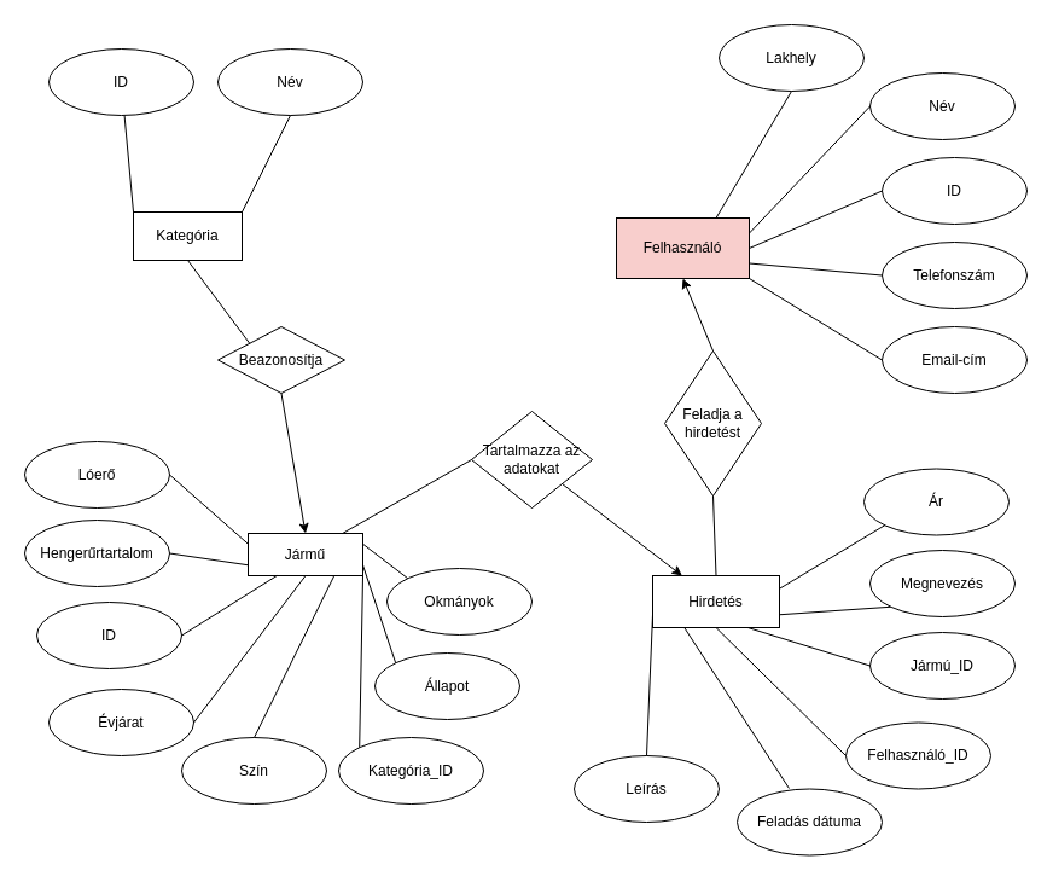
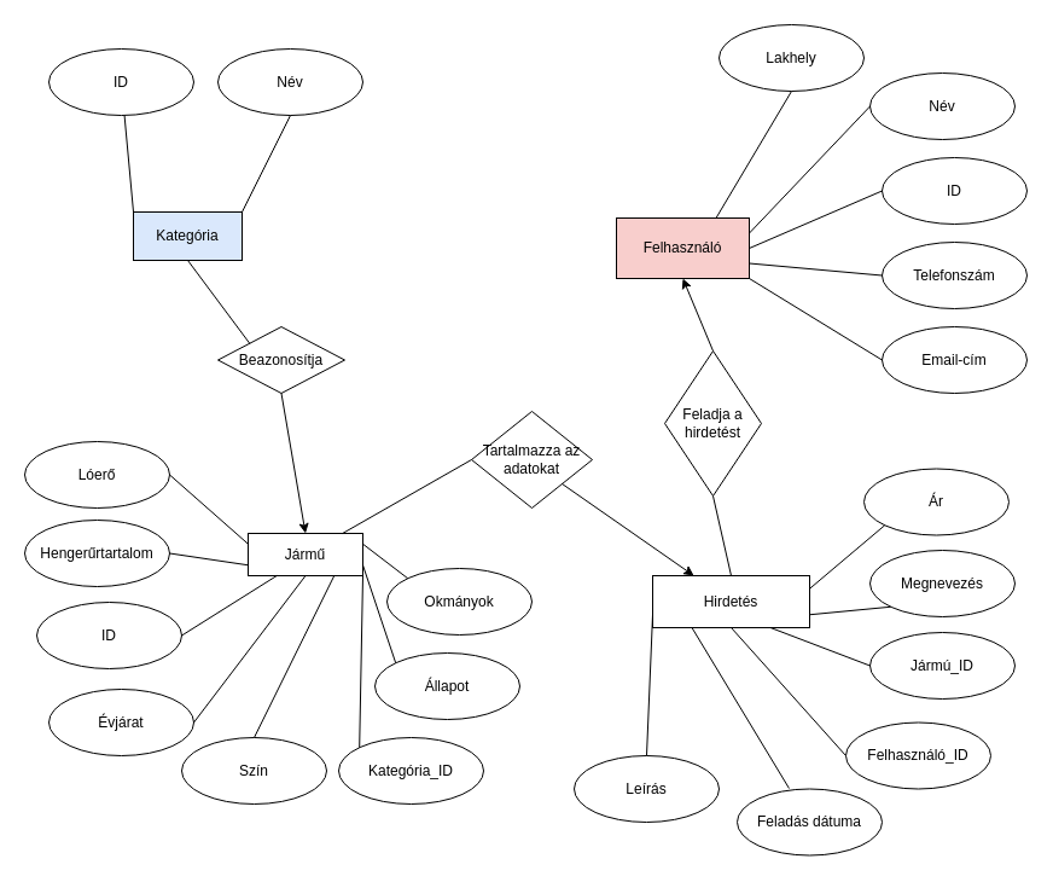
  <mxCell id="0" />
  <mxCell id="1" parent="0" />
- <mxCell id="2" value="Kategória" style="rounded=0;whiteSpace=wrap;html=1;" vertex="1" parent="1"><mxGeometry x="110" y="175" width="90" height="40" as="geometry" /></mxCell>
+ <mxCell id="2" value="Kategória" style="rounded=0;whiteSpace=wrap;html=1;fillColor=#dae8fc;" vertex="1" parent="1"><mxGeometry x="110" y="175" width="90" height="40" as="geometry" /></mxCell>
  <mxCell id="3" value="" style="endArrow=none;html=1;rounded=0;exitX=1;exitY=0;exitDx=0;exitDy=0;entryX=0.5;entryY=1;entryDx=0;entryDy=0;" edge="1" parent="1" source="2" target="20"><mxGeometry width="50" height="50" relative="1" as="geometry"><mxPoint x="410" y="420" as="sourcePoint" /><mxPoint x="240" y="100" as="targetPoint" /></mxGeometry></mxCell>
  <mxCell id="4" value="" style="endArrow=none;html=1;rounded=0;exitX=0;exitY=0;exitDx=0;exitDy=0;" edge="1" parent="1" source="2" target="21"><mxGeometry width="50" height="50" relative="1" as="geometry"><mxPoint x="410" y="420" as="sourcePoint" /><mxPoint x="110" y="100" as="targetPoint" /></mxGeometry></mxCell>
  <mxCell id="5" value="Felhasználó" style="rounded=0;whiteSpace=wrap;html=1;fillColor=#f8cecc;" vertex="1" parent="1"><mxGeometry x="510" y="180" width="110" height="50" as="geometry" /></mxCell>
  <mxCell id="6" value="Jármű" style="rounded=0;whiteSpace=wrap;html=1;fillColor=none;" vertex="1" parent="1"><mxGeometry x="205" y="441" width="95" height="35" as="geometry" /></mxCell>
  <mxCell id="7" value="Szín" style="ellipse;whiteSpace=wrap;html=1;fillColor=none;" vertex="1" parent="1"><mxGeometry x="150" y="610" width="120" height="55" as="geometry" /></mxCell>
- <mxCell id="8" value="Hirdetés" style="rounded=0;whiteSpace=wrap;html=1;fillColor=none;" vertex="1" parent="1"><mxGeometry x="540" y="476" width="105" height="43" as="geometry" /></mxCell>
+ <mxCell id="8" value="Hirdetés" style="rounded=0;whiteSpace=wrap;html=1;fillColor=none;" vertex="1" parent="1"><mxGeometry x="540" y="476" width="130" height="43" as="geometry" /></mxCell>
  <mxCell id="9" value="ID" style="ellipse;whiteSpace=wrap;html=1;fillColor=none;" vertex="1" parent="1"><mxGeometry x="730" y="130" width="120" height="55" as="geometry" /></mxCell>
  <mxCell id="10" value="Kategória_ID" style="ellipse;whiteSpace=wrap;html=1;fillColor=none;" vertex="1" parent="1"><mxGeometry x="280" y="610" width="120" height="55" as="geometry" /></mxCell>
  <mxCell id="11" value="Évjárat" style="ellipse;whiteSpace=wrap;html=1;fillColor=none;" vertex="1" parent="1"><mxGeometry x="40" y="570" width="120" height="55" as="geometry" /></mxCell>
  <mxCell id="12" value="Megnevezés" style="ellipse;whiteSpace=wrap;html=1;fillColor=none;" vertex="1" parent="1"><mxGeometry x="720" y="455" width="120" height="55" as="geometry" /></mxCell>
  <mxCell id="13" value="Jármú_ID&lt;span style=&quot;color: rgba(0 , 0 , 0 , 0) ; font-family: monospace ; font-size: 0px&quot;&gt;%3CmxGraphModel%3E%3Croot%3E%3CmxCell%20id%3D%220%22%2F%3E%3CmxCell%20id%3D%221%22%20parent%3D%220%22%2F%3E%3CmxCell%20id%3D%222%22%20value%3D%22Sz%C3%ADn%22%20style%3D%22ellipse%3BwhiteSpace%3Dwrap%3Bhtml%3D1%3BfillColor%3Dnone%3B%22%20vertex%3D%221%22%20parent%3D%221%22%3E%3CmxGeometry%20x%3D%22160%22%20y%3D%22610%22%20width%3D%22120%22%20height%3D%2255%22%20as%3D%22geometry%22%2F%3E%3C%2FmxCell%3E%3C%2Froot%3E%3C%2FmxGraphModel%3E&lt;/span&gt;" style="ellipse;whiteSpace=wrap;html=1;fillColor=none;" vertex="1" parent="1"><mxGeometry x="720" y="523" width="120" height="55" as="geometry" /></mxCell>
  <mxCell id="14" value="Felhasználó_ID" style="ellipse;whiteSpace=wrap;html=1;fillColor=none;" vertex="1" parent="1"><mxGeometry x="700" y="597.5" width="120" height="55" as="geometry" /></mxCell>
  <mxCell id="15" value="Lóerő" style="ellipse;whiteSpace=wrap;html=1;fillColor=none;" vertex="1" parent="1"><mxGeometry x="20" y="365" width="120" height="55" as="geometry" /></mxCell>
  <mxCell id="16" value="Hengerűrtartalom" style="ellipse;whiteSpace=wrap;html=1;fillColor=none;" vertex="1" parent="1"><mxGeometry x="20" y="430" width="120" height="55" as="geometry" /></mxCell>
  <mxCell id="17" value="ID" style="ellipse;whiteSpace=wrap;html=1;fillColor=none;" vertex="1" parent="1"><mxGeometry x="30" y="498" width="120" height="55" as="geometry" /></mxCell>
  <mxCell id="18" value="Email-cím" style="ellipse;whiteSpace=wrap;html=1;fillColor=none;" vertex="1" parent="1"><mxGeometry x="730" y="270" width="120" height="55" as="geometry" /></mxCell>
  <mxCell id="19" value="Lakhely" style="ellipse;whiteSpace=wrap;html=1;fillColor=none;" vertex="1" parent="1"><mxGeometry x="595" y="20" width="120" height="55" as="geometry" /></mxCell>
  <mxCell id="20" value="Név" style="ellipse;whiteSpace=wrap;html=1;fillColor=none;" vertex="1" parent="1"><mxGeometry x="180" y="40" width="120" height="55" as="geometry" /></mxCell>
  <mxCell id="21" value="ID" style="ellipse;whiteSpace=wrap;html=1;fillColor=none;" vertex="1" parent="1"><mxGeometry x="40" y="40" width="120" height="55" as="geometry" /></mxCell>
  <mxCell id="22" value="Név" style="ellipse;whiteSpace=wrap;html=1;fillColor=none;" vertex="1" parent="1"><mxGeometry x="720" y="60" width="120" height="55" as="geometry" /></mxCell>
  <mxCell id="23" value="Telefonszám" style="ellipse;whiteSpace=wrap;html=1;fillColor=none;" vertex="1" parent="1"><mxGeometry x="730" y="200" width="120" height="55" as="geometry" /></mxCell>
  <mxCell id="24" value="Feladás dátuma" style="ellipse;whiteSpace=wrap;html=1;fillColor=none;" vertex="1" parent="1"><mxGeometry x="610" y="652.5" width="120" height="55" as="geometry" /></mxCell>
  <mxCell id="25" value="Leírás" style="ellipse;whiteSpace=wrap;html=1;fillColor=none;" vertex="1" parent="1"><mxGeometry x="475" y="625" width="120" height="55" as="geometry" /></mxCell>
  <mxCell id="26" value="Állapot" style="ellipse;whiteSpace=wrap;html=1;fillColor=none;" vertex="1" parent="1"><mxGeometry x="310" y="540" width="120" height="55" as="geometry" /></mxCell>
  <mxCell id="27" value="Okmányok" style="ellipse;whiteSpace=wrap;html=1;fillColor=none;" vertex="1" parent="1"><mxGeometry x="320" y="470" width="120" height="55" as="geometry" /></mxCell>
  <mxCell id="28" value="Ár" style="ellipse;whiteSpace=wrap;html=1;fillColor=none;" vertex="1" parent="1"><mxGeometry x="715" y="387.5" width="120" height="55" as="geometry" /></mxCell>
  <mxCell id="29" value="" style="endArrow=none;html=1;rounded=0;exitX=1;exitY=0.5;exitDx=0;exitDy=0;entryX=0;entryY=0.25;entryDx=0;entryDy=0;" edge="1" parent="1" source="15" target="6"><mxGeometry width="50" height="50" relative="1" as="geometry"><mxPoint x="210" y="185" as="sourcePoint" /><mxPoint x="250" y="105" as="targetPoint" /></mxGeometry></mxCell>
  <mxCell id="30" value="" style="endArrow=none;html=1;rounded=0;exitX=1;exitY=0.5;exitDx=0;exitDy=0;entryX=0;entryY=0.75;entryDx=0;entryDy=0;" edge="1" parent="1" source="16" target="6"><mxGeometry width="50" height="50" relative="1" as="geometry"><mxPoint x="150" y="402.5" as="sourcePoint" /><mxPoint x="180" y="410" as="targetPoint" /></mxGeometry></mxCell>
  <mxCell id="31" value="" style="endArrow=none;html=1;rounded=0;exitX=1;exitY=0.5;exitDx=0;exitDy=0;entryX=0.25;entryY=1;entryDx=0;entryDy=0;" edge="1" parent="1" source="17" target="6"><mxGeometry width="50" height="50" relative="1" as="geometry"><mxPoint x="150" y="467.5" as="sourcePoint" /><mxPoint x="190" y="421" as="targetPoint" /></mxGeometry></mxCell>
  <mxCell id="32" value="" style="endArrow=none;html=1;rounded=0;exitX=1;exitY=0.5;exitDx=0;exitDy=0;entryX=0.5;entryY=1;entryDx=0;entryDy=0;" edge="1" parent="1" source="11" target="6"><mxGeometry width="50" height="50" relative="1" as="geometry"><mxPoint x="160" y="535.5" as="sourcePoint" /><mxPoint x="213.75" y="430" as="targetPoint" /></mxGeometry></mxCell>
  <mxCell id="33" value="" style="endArrow=none;html=1;rounded=0;exitX=0.5;exitY=0;exitDx=0;exitDy=0;entryX=0.75;entryY=1;entryDx=0;entryDy=0;" edge="1" parent="1" source="7" target="6"><mxGeometry width="50" height="50" relative="1" as="geometry"><mxPoint x="170" y="607.5" as="sourcePoint" /><mxPoint x="237.5" y="430" as="targetPoint" /></mxGeometry></mxCell>
  <mxCell id="34" value="" style="endArrow=none;html=1;rounded=0;exitX=0;exitY=0;exitDx=0;exitDy=0;entryX=1;entryY=1;entryDx=0;entryDy=0;" edge="1" parent="1" source="10" target="6"><mxGeometry width="50" height="50" relative="1" as="geometry"><mxPoint x="220" y="620" as="sourcePoint" /><mxPoint x="261.25" y="430" as="targetPoint" /></mxGeometry></mxCell>
  <mxCell id="35" value="" style="endArrow=none;html=1;rounded=0;exitX=0;exitY=0;exitDx=0;exitDy=0;entryX=1;entryY=0.75;entryDx=0;entryDy=0;" edge="1" parent="1" source="26" target="6"><mxGeometry width="50" height="50" relative="1" as="geometry"><mxPoint x="307.186" y="628.234" as="sourcePoint" /><mxPoint x="285" y="400" as="targetPoint" /></mxGeometry></mxCell>
  <mxCell id="36" value="" style="endArrow=none;html=1;rounded=0;exitX=0;exitY=0;exitDx=0;exitDy=0;entryX=1;entryY=0.25;entryDx=0;entryDy=0;" edge="1" parent="1" source="27" target="6"><mxGeometry width="50" height="50" relative="1" as="geometry"><mxPoint x="317.186" y="638.234" as="sourcePoint" /><mxPoint x="295" y="440" as="targetPoint" /></mxGeometry></mxCell>
  <mxCell id="37" value="" style="endArrow=none;html=1;rounded=0;exitX=0.5;exitY=0;exitDx=0;exitDy=0;entryX=0;entryY=0.75;entryDx=0;entryDy=0;" edge="1" parent="1" source="25" target="8"><mxGeometry width="50" height="50" relative="1" as="geometry"><mxPoint x="327.186" y="648.234" as="sourcePoint" /><mxPoint x="305" y="450" as="targetPoint" /></mxGeometry></mxCell>
  <mxCell id="38" value="" style="endArrow=none;html=1;rounded=0;exitX=0.358;exitY=-0.009;exitDx=0;exitDy=0;entryX=0.25;entryY=1;entryDx=0;entryDy=0;exitPerimeter=0;" edge="1" parent="1" source="24" target="8"><mxGeometry width="50" height="50" relative="1" as="geometry"><mxPoint x="545" y="635" as="sourcePoint" /><mxPoint x="560" y="518.25" as="targetPoint" /></mxGeometry></mxCell>
  <mxCell id="39" value="" style="endArrow=none;html=1;rounded=0;exitX=0;exitY=0.5;exitDx=0;exitDy=0;entryX=0.5;entryY=1;entryDx=0;entryDy=0;" edge="1" parent="1" source="14" target="8"><mxGeometry width="50" height="50" relative="1" as="geometry"><mxPoint x="662.96" y="662.005" as="sourcePoint" /><mxPoint x="592.5" y="529" as="targetPoint" /></mxGeometry></mxCell>
  <mxCell id="40" value="" style="endArrow=none;html=1;rounded=0;exitX=0;exitY=0.5;exitDx=0;exitDy=0;entryX=0.75;entryY=1;entryDx=0;entryDy=0;" edge="1" parent="1" source="13" target="8"><mxGeometry width="50" height="50" relative="1" as="geometry"><mxPoint x="710" y="635" as="sourcePoint" /><mxPoint x="625" y="529" as="targetPoint" /></mxGeometry></mxCell>
  <mxCell id="41" value="" style="endArrow=none;html=1;rounded=0;exitX=0;exitY=1;exitDx=0;exitDy=0;entryX=1;entryY=0.75;entryDx=0;entryDy=0;" edge="1" parent="1" source="12" target="8"><mxGeometry width="50" height="50" relative="1" as="geometry"><mxPoint x="730" y="560.5" as="sourcePoint" /><mxPoint x="657.5" y="529" as="targetPoint" /></mxGeometry></mxCell>
  <mxCell id="42" value="" style="endArrow=none;html=1;rounded=0;exitX=0;exitY=1;exitDx=0;exitDy=0;entryX=1;entryY=0.25;entryDx=0;entryDy=0;" edge="1" parent="1" source="28" target="8"><mxGeometry width="50" height="50" relative="1" as="geometry"><mxPoint x="747.186" y="511.766" as="sourcePoint" /><mxPoint x="690" y="518.25" as="targetPoint" /></mxGeometry></mxCell>
  <mxCell id="43" value="" style="endArrow=none;html=1;rounded=0;exitX=1;exitY=1;exitDx=0;exitDy=0;entryX=0;entryY=0.5;entryDx=0;entryDy=0;" edge="1" parent="1" source="5" target="18"><mxGeometry width="50" height="50" relative="1" as="geometry"><mxPoint x="757.186" y="521.766" as="sourcePoint" /><mxPoint x="700" y="528.25" as="targetPoint" /></mxGeometry></mxCell>
  <mxCell id="44" value="" style="endArrow=none;html=1;rounded=0;exitX=1;exitY=0.75;exitDx=0;exitDy=0;entryX=0;entryY=0.5;entryDx=0;entryDy=0;" edge="1" parent="1" source="5" target="23"><mxGeometry width="50" height="50" relative="1" as="geometry"><mxPoint x="630" y="240" as="sourcePoint" /><mxPoint x="740" y="307.5" as="targetPoint" /></mxGeometry></mxCell>
  <mxCell id="45" value="" style="endArrow=none;html=1;rounded=0;exitX=1;exitY=0.5;exitDx=0;exitDy=0;entryX=0;entryY=0.5;entryDx=0;entryDy=0;" edge="1" parent="1" source="5" target="9"><mxGeometry width="50" height="50" relative="1" as="geometry"><mxPoint x="630" y="227.5" as="sourcePoint" /><mxPoint x="740" y="237.5" as="targetPoint" /></mxGeometry></mxCell>
  <mxCell id="46" value="" style="endArrow=none;html=1;rounded=0;exitX=1;exitY=0.25;exitDx=0;exitDy=0;entryX=0;entryY=0.5;entryDx=0;entryDy=0;" edge="1" parent="1" source="5" target="22"><mxGeometry width="50" height="50" relative="1" as="geometry"><mxPoint x="630" y="215" as="sourcePoint" /><mxPoint x="740" y="167.5" as="targetPoint" /></mxGeometry></mxCell>
  <mxCell id="47" value="" style="endArrow=none;html=1;rounded=0;exitX=0.75;exitY=0;exitDx=0;exitDy=0;entryX=0.5;entryY=1;entryDx=0;entryDy=0;" edge="1" parent="1" source="5" target="19"><mxGeometry width="50" height="50" relative="1" as="geometry"><mxPoint x="630" y="202.5" as="sourcePoint" /><mxPoint x="730" y="97.5" as="targetPoint" /></mxGeometry></mxCell>
  <mxCell id="48" value="Feladja a hirdetést" style="rhombus;whiteSpace=wrap;html=1;fillColor=none;" vertex="1" parent="1"><mxGeometry x="550" y="290" width="80" height="120" as="geometry" /></mxCell>
  <mxCell id="49" value="" style="endArrow=classic;html=1;rounded=0;entryX=0.5;entryY=1;entryDx=0;entryDy=0;exitX=0.5;exitY=0;exitDx=0;exitDy=0;" edge="1" parent="1" source="48" target="5"><mxGeometry width="50" height="50" relative="1" as="geometry"><mxPoint x="410" y="390" as="sourcePoint" /><mxPoint x="460" y="340" as="targetPoint" /></mxGeometry></mxCell>
  <mxCell id="50" value="" style="endArrow=none;html=1;rounded=0;exitX=0.5;exitY=0;exitDx=0;exitDy=0;entryX=0.5;entryY=1;entryDx=0;entryDy=0;" edge="1" parent="1" source="8" target="48"><mxGeometry width="50" height="50" relative="1" as="geometry"><mxPoint x="410" y="390" as="sourcePoint" /><mxPoint x="460" y="340" as="targetPoint" /></mxGeometry></mxCell>
  <mxCell id="51" value="Tartalmazza az adatokat" style="rhombus;whiteSpace=wrap;html=1;fillColor=none;rotation=0;" vertex="1" parent="1"><mxGeometry x="390" y="340" width="100" height="80" as="geometry" /></mxCell>
  <mxCell id="52" value="" style="endArrow=none;html=1;rounded=0;entryX=0;entryY=0.5;entryDx=0;entryDy=0;" edge="1" parent="1" source="6" target="51"><mxGeometry width="50" height="50" relative="1" as="geometry"><mxPoint x="410" y="380" as="sourcePoint" /><mxPoint x="460" y="330" as="targetPoint" /></mxGeometry></mxCell>
  <mxCell id="53" value="" style="endArrow=classic;html=1;rounded=0;exitX=1;exitY=1;exitDx=0;exitDy=0;" edge="1" parent="1" source="51" target="8"><mxGeometry width="50" height="50" relative="1" as="geometry"><mxPoint x="410" y="380" as="sourcePoint" /><mxPoint x="460" y="330" as="targetPoint" /></mxGeometry></mxCell>
  <mxCell id="54" value="Beazonosítja" style="rhombus;whiteSpace=wrap;html=1;fillColor=none;" vertex="1" parent="1"><mxGeometry x="180" y="270" width="105" height="55" as="geometry" /></mxCell>
  <mxCell id="55" value="" style="endArrow=none;html=1;rounded=0;exitX=0;exitY=0;exitDx=0;exitDy=0;entryX=0.5;entryY=1;entryDx=0;entryDy=0;" edge="1" parent="1" source="54" target="2"><mxGeometry width="50" height="50" relative="1" as="geometry"><mxPoint x="410" y="380" as="sourcePoint" /><mxPoint x="460" y="330" as="targetPoint" /></mxGeometry></mxCell>
  <mxCell id="56" value="" style="endArrow=classic;html=1;rounded=0;exitX=0.5;exitY=1;exitDx=0;exitDy=0;entryX=0.5;entryY=0;entryDx=0;entryDy=0;" edge="1" parent="1" source="54" target="6"><mxGeometry width="50" height="50" relative="1" as="geometry"><mxPoint x="410" y="380" as="sourcePoint" /><mxPoint x="460" y="330" as="targetPoint" /></mxGeometry></mxCell>
